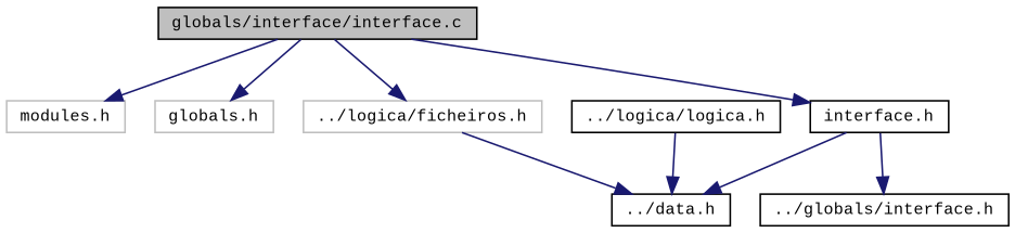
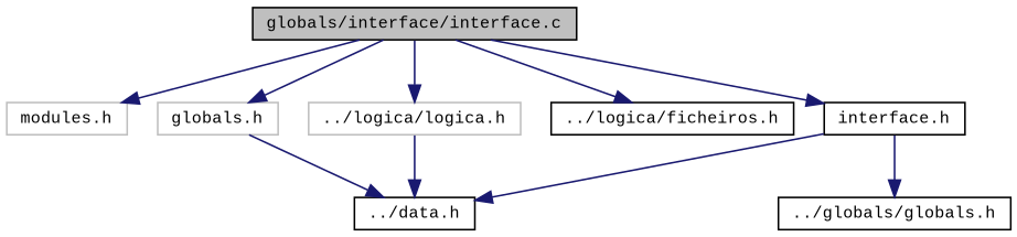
  digraph {
    fontname="Liberation Mono"
    node [color=black fillcolor=white fontname="Liberation Mono" fontsize=10 shape=record style=filled]
    edge [color=midnightblue fontname="Liberation Mono" fontsize=10 labelfontname=Helvetica labelfontsize=10 style=solid]
    n1 [fillcolor=grey75 fontcolor=black height=0.2 label="globals/interface/interface.c" width=0.4]
    n2 [color=grey75 height=0.2 label="modules.h" width=0.4]
    n3 [color=grey75 height=0.2 label="globals.h" width=0.4]
    n4 [height=0.2 label="interface.h" width=0.4]
-   n5 [color=grey75 height=0.2 label="../logica/ficheiros.h" width=0.4]
-   n6 [height=0.2 label="../logica/logica.h" width=0.4]
+   n5 [height=0.2 label="../logica/ficheiros.h" width=0.4]
+   n6 [color=grey75 height=0.2 label="../logica/logica.h" width=0.4]
    n7 [height=0.2 label="../data.h" width=0.4]
-   n8 [height=0.2 label="../globals/interface.h" width=0.4]
+   n8 [height=0.2 label="../globals/globals.h" width=0.4]
    n1 -> n2
    n1 -> n3
    n1 -> n4
    n1 -> n5
+   n1 -> n6
    n4 -> n7
    n4 -> n8
-   n5 -> n7
+   n3 -> n7
    n6 -> n7
  }
